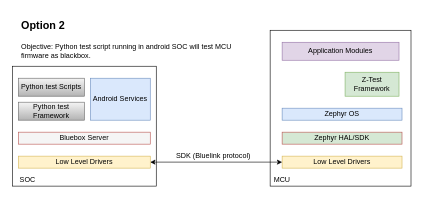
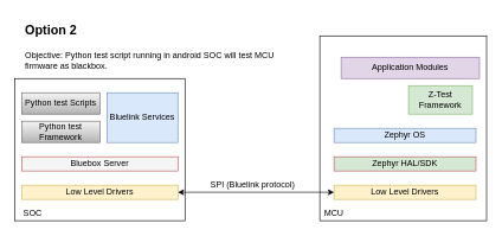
  <mxCell id="0" />
  <mxCell id="1" parent="0" />
  <mxCell id="2" value="" style="rounded=0;whiteSpace=wrap;html=1;fontColor=#FF0000;fillColor=none;" parent="1" vertex="1"><mxGeometry x="20" y="110" width="240" height="200" as="geometry" /></mxCell>
  <mxCell id="3" value="" style="rounded=0;whiteSpace=wrap;html=1;fontColor=#333333;fillColor=none;" parent="1" vertex="1"><mxGeometry x="450" y="50" width="235" height="260" as="geometry" /></mxCell>
  <mxCell id="4" value="Low Level Drivers" style="rounded=0;whiteSpace=wrap;html=1;fillColor=#fff2cc;strokeColor=#d6b656;" parent="1" vertex="1"><mxGeometry x="470" y="260" width="200" height="20" as="geometry" /></mxCell>
  <mxCell id="5" value="Zephyr&amp;nbsp;OS" style="rounded=0;whiteSpace=wrap;html=1;fillColor=#dae8fc;strokeColor=#6c8ebf;" parent="1" vertex="1"><mxGeometry x="470" y="180" width="200" height="20" as="geometry" /></mxCell>
- <mxCell id="6" value="Application Modules" style="rounded=0;whiteSpace=wrap;html=1;fillColor=#e1d5e7;strokeColor=#9673a6;" parent="1" vertex="1"><mxGeometry x="470" y="70" width="195" height="30" as="geometry" /></mxCell>
+ <mxCell id="6" value="Application Modules" style="rounded=0;whiteSpace=wrap;html=1;fillColor=#e1d5e7;strokeColor=#9673a6;" parent="1" vertex="1"><mxGeometry x="480" y="80" width="195" height="30" as="geometry" /></mxCell>
  <mxCell id="7" value="&lt;font&gt;MCU&lt;/font&gt;" style="text;html=1;strokeColor=none;fillColor=none;align=center;verticalAlign=middle;whiteSpace=wrap;rounded=0;" parent="1" vertex="1"><mxGeometry x="450" y="290" width="40" height="20" as="geometry" /></mxCell>
  <mxCell id="8" value="Zephyr&amp;nbsp;HAL/SDK" style="rounded=0;whiteSpace=wrap;html=1;fillColor=#d5e8d4;strokeColor=#b85450;" parent="1" vertex="1"><mxGeometry x="470" y="220" width="200" height="20" as="geometry" /></mxCell>
  <mxCell id="9" value="Low Level Drivers" style="rounded=0;whiteSpace=wrap;html=1;fillColor=#fff2cc;strokeColor=#d6b656;" parent="1" vertex="1"><mxGeometry x="30" y="260" width="220" height="20" as="geometry" /></mxCell>
- <mxCell id="10" value="SDK (Bluelink protocol)" style="text;html=1;align=center;verticalAlign=middle;resizable=0;points=[];autosize=1;strokeColor=none;" parent="1" vertex="1"><mxGeometry x="290" y="250" width="130" height="20" as="geometry" /></mxCell>
+ <mxCell id="10" value="SPI (Bluelink protocol)" style="text;html=1;align=center;verticalAlign=middle;resizable=0;points=[];autosize=1;strokeColor=none;" parent="1" vertex="1"><mxGeometry x="290" y="250" width="130" height="20" as="geometry" /></mxCell>
  <mxCell id="11" value="Bluebox Server" style="rounded=0;whiteSpace=wrap;html=1;fillColor=#f5f5f5;strokeColor=#b85450;" parent="1" vertex="1"><mxGeometry x="30" y="220" width="220" height="20" as="geometry" /></mxCell>
- <mxCell id="12" value="Android Services" style="rounded=0;whiteSpace=wrap;html=1;fillColor=#dae8fc;strokeColor=#6c8ebf;" parent="1" vertex="1"><mxGeometry x="150" y="130" width="100" height="70" as="geometry" /></mxCell>
+ <mxCell id="12" value="Bluelink Services" style="rounded=0;whiteSpace=wrap;html=1;fillColor=#dae8fc;strokeColor=#6c8ebf;" parent="1" vertex="1"><mxGeometry x="150" y="130" width="100" height="70" as="geometry" /></mxCell>
  <mxCell id="13" value="Python test Framework" style="rounded=0;whiteSpace=wrap;html=1;fillColor=#f5f5f5;strokeColor=#666666;gradientColor=#b3b3b3;" parent="1" vertex="1"><mxGeometry x="30" y="170" width="110" height="30" as="geometry" /></mxCell>
  <mxCell id="14" value="SOC" style="text;html=1;align=center;verticalAlign=middle;resizable=0;points=[];autosize=1;strokeColor=none;" parent="1" vertex="1"><mxGeometry x="25" y="290" width="40" height="20" as="geometry" /></mxCell>
  <mxCell id="15" value="&lt;h1&gt;&lt;font style=&quot;font-size: 18px&quot;&gt;Option 2&lt;/font&gt;&lt;/h1&gt;&lt;p&gt;Objective: Python test script running in android SOC will test MCU firmware as blackbox.&lt;/p&gt;&lt;p&gt;&lt;br&gt;&lt;/p&gt;&lt;p&gt;&lt;br&gt;&lt;/p&gt;" style="text;html=1;strokeColor=none;fillColor=none;spacing=5;spacingTop=-20;whiteSpace=wrap;overflow=hidden;rounded=0;" parent="1" vertex="1"><mxGeometry x="30" y="20" width="395" height="80" as="geometry" /></mxCell>
  <mxCell id="16" value="Z-Test Framework" style="rounded=0;whiteSpace=wrap;html=1;fillColor=#d5e8d4;strokeColor=#82b366;" parent="1" vertex="1"><mxGeometry x="575" y="120" width="90" height="40" as="geometry" /></mxCell>
  <mxCell id="17" value="" style="endArrow=classic;startArrow=classic;html=1;fontColor=#000000;entryX=0;entryY=0.5;entryDx=0;entryDy=0;exitX=1;exitY=0.5;exitDx=0;exitDy=0;" parent="1" source="9" target="4" edge="1"><mxGeometry width="50" height="50" relative="1" as="geometry"><mxPoint x="330" y="210" as="sourcePoint" /><mxPoint x="380" y="160" as="targetPoint" /></mxGeometry></mxCell>
  <mxCell id="18" value="Python test Scripts" style="rounded=0;whiteSpace=wrap;html=1;fillColor=#f5f5f5;strokeColor=#666666;gradientColor=#b3b3b3;" parent="1" vertex="1"><mxGeometry x="30" y="130" width="110" height="30" as="geometry" /></mxCell>
